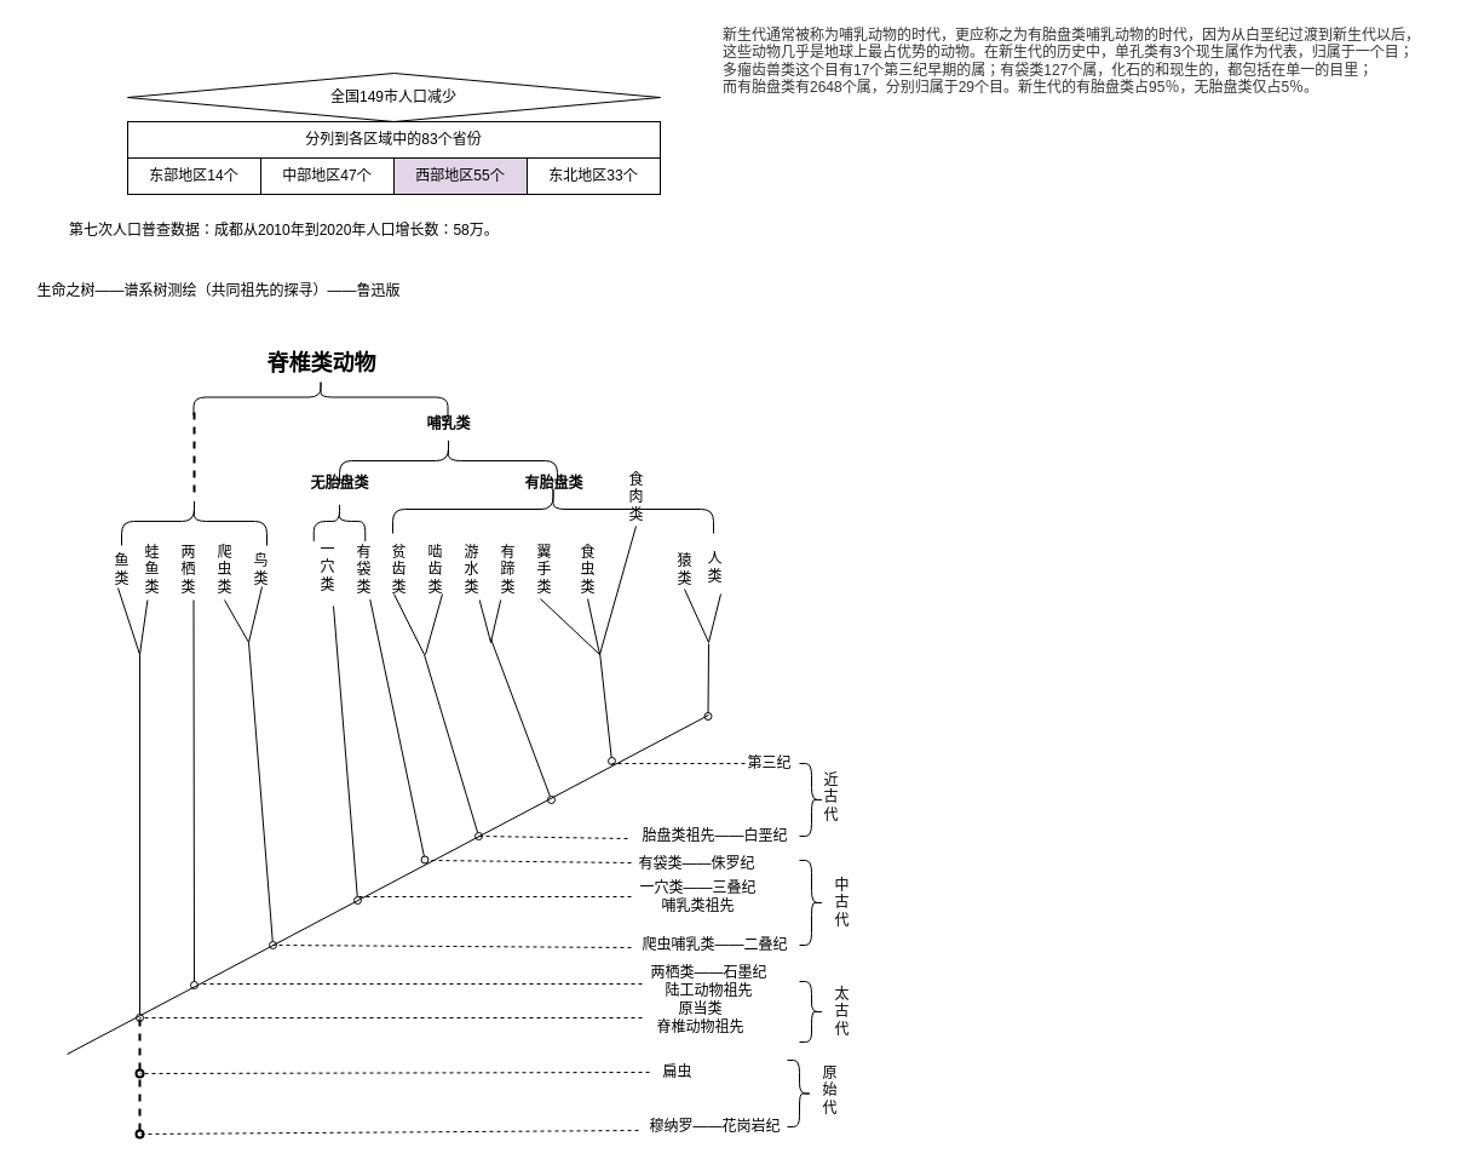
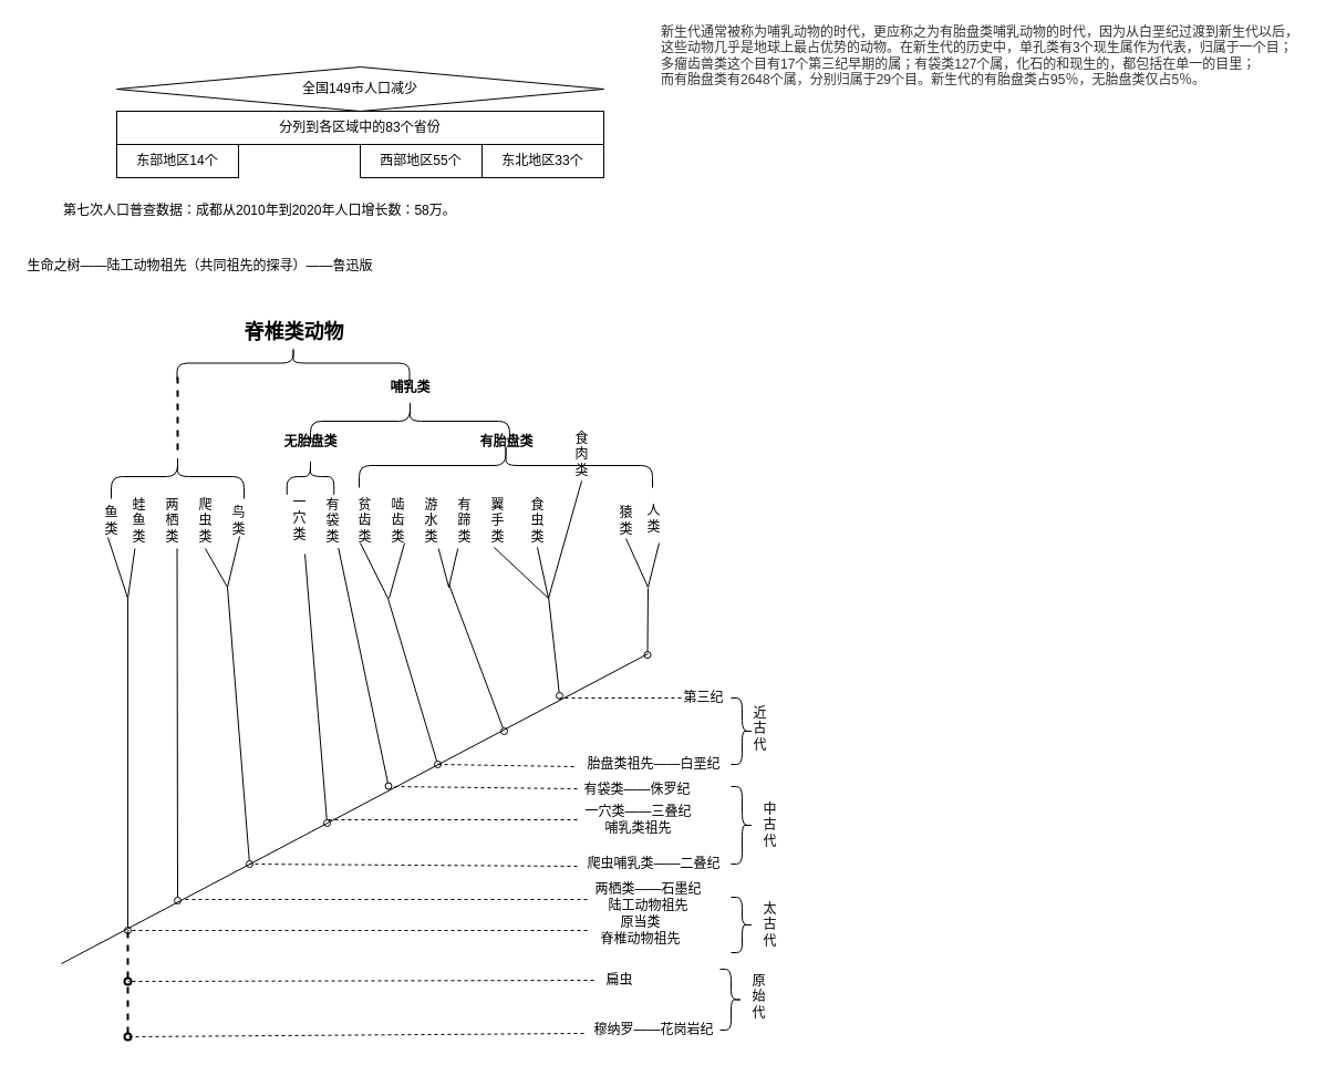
  <mxCell id="0" />
  <mxCell id="1" parent="0" />
  <mxCell id="2" value="全国149市人口减少" style="rhombus;whiteSpace=wrap;html=1;" parent="1" vertex="1"><mxGeometry x="105" y="60" width="440" height="40" as="geometry" /></mxCell>
  <mxCell id="3" value="分列到各区域中的83个省份" style="rounded=0;whiteSpace=wrap;html=1;" parent="1" vertex="1"><mxGeometry x="105" y="100" width="440" height="30" as="geometry" /></mxCell>
  <mxCell id="4" value="东部地区14个" style="rounded=0;whiteSpace=wrap;html=1;" parent="1" vertex="1"><mxGeometry x="105" y="130" width="110" height="30" as="geometry" /></mxCell>
- <mxCell id="5" value="中部地区47个" style="rounded=0;whiteSpace=wrap;html=1;" parent="1" vertex="1"><mxGeometry x="215" y="130" width="110" height="30" as="geometry" /></mxCell>
- <mxCell id="6" value="西部地区55个" style="rounded=0;whiteSpace=wrap;html=1;fillColor=#e1d5e7;" parent="1" vertex="1"><mxGeometry x="325" y="130" width="110" height="30" as="geometry" /></mxCell>
+ <mxCell id="6" value="西部地区55个" style="rounded=0;whiteSpace=wrap;html=1;" parent="1" vertex="1"><mxGeometry x="325" y="130" width="110" height="30" as="geometry" /></mxCell>
  <mxCell id="7" value="东北地区33个" style="rounded=0;whiteSpace=wrap;html=1;" parent="1" vertex="1"><mxGeometry x="435" y="130" width="110" height="30" as="geometry" /></mxCell>
  <mxCell id="8" value="第七次人口普查数据：成都从2010年到2020年人口增长数：58万。" style="text;html=1;align=left;verticalAlign=middle;resizable=0;points=[];autosize=1;strokeColor=none;" parent="1" vertex="1"><mxGeometry x="55" y="180" width="370" height="20" as="geometry" /></mxCell>
  <mxCell id="9" value="" style="shape=curlyBracket;whiteSpace=wrap;html=1;rounded=1;flipH=1;rotation=-90;" vertex="1" parent="1"><mxGeometry x="249.5" y="222.5" width="30" height="210" as="geometry" /></mxCell>
  <mxCell id="10" value="&lt;font style=&quot;font-size: 18px&quot;&gt;&lt;b&gt;脊椎类动物&lt;/b&gt;&lt;/font&gt;" style="text;html=1;align=center;verticalAlign=middle;resizable=0;points=[];autosize=1;strokeColor=none;" vertex="1" parent="1"><mxGeometry x="209.5" y="290" width="110" height="20" as="geometry" /></mxCell>
  <mxCell id="11" value="" style="shape=curlyBracket;whiteSpace=wrap;html=1;rounded=1;flipH=1;rotation=-90;" vertex="1" parent="1"><mxGeometry x="140" y="370" width="40" height="120" as="geometry" /></mxCell>
  <mxCell id="12" value="鱼&lt;br&gt;类" style="text;html=1;align=center;verticalAlign=middle;resizable=0;points=[];autosize=1;strokeColor=none;" vertex="1" parent="1"><mxGeometry x="85" y="455" width="30" height="30" as="geometry" /></mxCell>
  <mxCell id="13" value="蛙&lt;br&gt;鱼&lt;br&gt;类" style="text;html=1;align=center;verticalAlign=middle;resizable=0;points=[];autosize=1;strokeColor=none;" vertex="1" parent="1"><mxGeometry x="110" y="445" width="30" height="50" as="geometry" /></mxCell>
  <mxCell id="14" value="两&lt;br&gt;栖&lt;br&gt;类" style="text;html=1;align=center;verticalAlign=middle;resizable=0;points=[];autosize=1;strokeColor=none;" vertex="1" parent="1"><mxGeometry x="140" y="445" width="30" height="50" as="geometry" /></mxCell>
  <mxCell id="15" value="爬&lt;br&gt;虫&lt;br&gt;类" style="text;html=1;align=center;verticalAlign=middle;resizable=0;points=[];autosize=1;strokeColor=none;" vertex="1" parent="1"><mxGeometry x="170" y="445" width="30" height="50" as="geometry" /></mxCell>
  <mxCell id="16" value="鸟&lt;br&gt;类" style="text;html=1;align=center;verticalAlign=middle;resizable=0;points=[];autosize=1;strokeColor=none;" vertex="1" parent="1"><mxGeometry x="200" y="455" width="30" height="30" as="geometry" /></mxCell>
  <mxCell id="17" value="一&lt;br&gt;穴&lt;br&gt;类" style="text;html=1;align=center;verticalAlign=middle;resizable=0;points=[];autosize=1;strokeColor=none;" vertex="1" parent="1"><mxGeometry x="255" y="442.5" width="30" height="50" as="geometry" /></mxCell>
  <mxCell id="18" value="有&lt;br&gt;袋&lt;br&gt;类" style="text;html=1;align=center;verticalAlign=middle;resizable=0;points=[];autosize=1;strokeColor=none;" vertex="1" parent="1"><mxGeometry x="285" y="444.5" width="30" height="50" as="geometry" /></mxCell>
  <mxCell id="19" value="贫&lt;br&gt;齿&lt;br&gt;类" style="text;html=1;align=center;verticalAlign=middle;resizable=0;points=[];autosize=1;strokeColor=none;" vertex="1" parent="1"><mxGeometry x="314" y="445" width="30" height="50" as="geometry" /></mxCell>
- <mxCell id="20" value="生命之树——谱系树测绘（共同祖先的探寻）——鲁迅版" style="text;html=1;align=center;verticalAlign=middle;resizable=0;points=[];autosize=1;strokeColor=none;" vertex="1" parent="1"><mxGeometry x="20" y="230" width="320" height="20" as="geometry" /></mxCell>
+ <mxCell id="20" value="生命之树——陆工动物祖先（共同祖先的探寻）——鲁迅版" style="text;html=1;align=center;verticalAlign=middle;resizable=0;points=[];autosize=1;strokeColor=none;" vertex="1" parent="1"><mxGeometry x="20" y="230" width="320" height="20" as="geometry" /></mxCell>
  <mxCell id="21" value="啮&lt;br&gt;齿&lt;br&gt;类" style="text;html=1;align=center;verticalAlign=middle;resizable=0;points=[];autosize=1;strokeColor=none;" vertex="1" parent="1"><mxGeometry x="344" y="445" width="30" height="50" as="geometry" /></mxCell>
  <mxCell id="22" value="游&lt;br&gt;水&lt;br&gt;类" style="text;html=1;align=center;verticalAlign=middle;resizable=0;points=[];autosize=1;strokeColor=none;" vertex="1" parent="1"><mxGeometry x="374" y="445" width="30" height="50" as="geometry" /></mxCell>
  <mxCell id="23" value="&lt;span style=&quot;color: rgb(51 , 51 , 51) ; font-family: &amp;#34;arial&amp;#34; , &amp;#34;pingfang sc&amp;#34; , &amp;#34;microsoft yahei&amp;#34; , sans-serif ; background-color: rgb(255 , 255 , 255)&quot;&gt;&lt;font style=&quot;font-size: 12px&quot;&gt;新生代通常被称为哺乳动物的时代，更应称之为有胎盘类哺乳动物的时代，因为从白垩纪过渡到新生代以后，&lt;br&gt;这些动物几乎是地球上最占优势的动物。在新生代的历史中，单孔类有3个现生属作为代表，归属于一个目；&lt;br&gt;多瘤齿兽类这个目有17个第三纪早期的属；有袋类127个属，化石的和现生的，都包括在单一的目里；&lt;br&gt;而有胎盘类有2648个属，分别归属于29个目。新生代的有胎盘类占95％，无胎盘类仅占5％。&lt;/font&gt;&lt;/span&gt;" style="text;html=1;align=left;verticalAlign=middle;resizable=0;points=[];autosize=1;strokeColor=none;" vertex="1" parent="1"><mxGeometry x="595" y="20" width="590" height="60" as="geometry" /></mxCell>
  <mxCell id="24" value="有&lt;br&gt;蹄&lt;br&gt;类" style="text;html=1;align=center;verticalAlign=middle;resizable=0;points=[];autosize=1;strokeColor=none;" vertex="1" parent="1"><mxGeometry x="404" y="445" width="30" height="50" as="geometry" /></mxCell>
  <mxCell id="25" value="翼&lt;br&gt;手&lt;br&gt;类" style="text;html=1;align=center;verticalAlign=middle;resizable=0;points=[];autosize=1;strokeColor=none;" vertex="1" parent="1"><mxGeometry x="434" y="445" width="30" height="50" as="geometry" /></mxCell>
  <mxCell id="26" value="食&lt;br&gt;虫&lt;br&gt;类" style="text;html=1;align=center;verticalAlign=middle;resizable=0;points=[];autosize=1;strokeColor=none;" vertex="1" parent="1"><mxGeometry x="470" y="445" width="30" height="50" as="geometry" /></mxCell>
  <mxCell id="27" value="食&lt;br&gt;肉&lt;br&gt;类" style="text;html=1;align=center;verticalAlign=middle;resizable=0;points=[];autosize=1;strokeColor=none;" vertex="1" parent="1"><mxGeometry x="510" y="385" width="30" height="50" as="geometry" /></mxCell>
  <mxCell id="28" value="猿&lt;br&gt;类" style="text;html=1;align=center;verticalAlign=middle;resizable=0;points=[];autosize=1;strokeColor=none;" vertex="1" parent="1"><mxGeometry x="550" y="455" width="30" height="30" as="geometry" /></mxCell>
  <mxCell id="29" value="人&lt;br&gt;类" style="text;html=1;align=center;verticalAlign=middle;resizable=0;points=[];autosize=1;strokeColor=none;" vertex="1" parent="1"><mxGeometry x="575" y="452.5" width="30" height="30" as="geometry" /></mxCell>
  <mxCell id="30" value="" style="shape=curlyBracket;whiteSpace=wrap;html=1;rounded=1;flipH=1;rotation=-90;" vertex="1" parent="1"><mxGeometry x="263.62" y="408.75" width="32.75" height="42.5" as="geometry" /></mxCell>
  <mxCell id="31" value="" style="shape=curlyBracket;whiteSpace=wrap;html=1;rounded=1;flipH=1;rotation=-90;" vertex="1" parent="1"><mxGeometry x="436.5" y="287.5" width="40" height="265" as="geometry" /></mxCell>
  <mxCell id="32" value="&lt;b&gt;无胎盘类&lt;/b&gt;" style="text;html=1;align=center;verticalAlign=middle;resizable=0;points=[];autosize=1;strokeColor=none;" vertex="1" parent="1"><mxGeometry x="249.99" y="388.75" width="60" height="20" as="geometry" /></mxCell>
  <mxCell id="33" value="&lt;b&gt;有胎盘类&lt;/b&gt;" style="text;html=1;align=center;verticalAlign=middle;resizable=0;points=[];autosize=1;strokeColor=none;" vertex="1" parent="1"><mxGeometry x="426.5" y="388.75" width="60" height="20" as="geometry" /></mxCell>
  <mxCell id="34" value="" style="shape=curlyBracket;whiteSpace=wrap;html=1;rounded=1;flipH=1;rotation=-90;" vertex="1" parent="1"><mxGeometry x="350" y="290" width="40" height="180" as="geometry" /></mxCell>
  <mxCell id="35" value="&lt;b&gt;哺乳类&lt;/b&gt;" style="text;html=1;align=center;verticalAlign=middle;resizable=0;points=[];autosize=1;strokeColor=none;" vertex="1" parent="1"><mxGeometry x="345" y="340" width="50" height="20" as="geometry" /></mxCell>
  <mxCell id="36" value="" style="line;strokeWidth=2;direction=south;html=1;dashed=1;" vertex="1" parent="1"><mxGeometry x="155" y="340" width="10" height="70" as="geometry" /></mxCell>
  <mxCell id="37" value="" style="endArrow=none;html=1;" edge="1" parent="1"><mxGeometry width="50" height="50" relative="1" as="geometry"><mxPoint x="55" y="870" as="sourcePoint" /><mxPoint x="585" y="590" as="targetPoint" /></mxGeometry></mxCell>
  <mxCell id="38" value="" style="endArrow=none;html=1;startArrow=oval;startFill=0;" edge="1" parent="1"><mxGeometry width="50" height="50" relative="1" as="geometry"><mxPoint x="115" y="840" as="sourcePoint" /><mxPoint x="115" y="540" as="targetPoint" /></mxGeometry></mxCell>
  <mxCell id="39" value="" style="endArrow=none;html=1;startArrow=oval;startFill=0;" edge="1" parent="1"><mxGeometry width="50" height="50" relative="1" as="geometry"><mxPoint x="160" y="813" as="sourcePoint" /><mxPoint x="159.5" y="495" as="targetPoint" /></mxGeometry></mxCell>
  <mxCell id="40" value="" style="endArrow=none;html=1;startArrow=oval;startFill=0;" edge="1" parent="1"><mxGeometry width="50" height="50" relative="1" as="geometry"><mxPoint x="225" y="780" as="sourcePoint" /><mxPoint x="205" y="530" as="targetPoint" /></mxGeometry></mxCell>
  <mxCell id="41" value="" style="endArrow=none;html=1;entryX=0.4;entryY=1;entryDx=0;entryDy=0;entryPerimeter=0;" edge="1" parent="1" target="12"><mxGeometry width="50" height="50" relative="1" as="geometry"><mxPoint x="115" y="540" as="sourcePoint" /><mxPoint x="415" y="640" as="targetPoint" /></mxGeometry></mxCell>
  <mxCell id="42" value="" style="endArrow=none;html=1;" edge="1" parent="1" target="13"><mxGeometry width="50" height="50" relative="1" as="geometry"><mxPoint x="115" y="540" as="sourcePoint" /><mxPoint x="107" y="495" as="targetPoint" /></mxGeometry></mxCell>
  <mxCell id="43" value="" style="endArrow=none;html=1;entryX=0.5;entryY=1;entryDx=0;entryDy=0;entryPerimeter=0;" edge="1" parent="1" target="15"><mxGeometry width="50" height="50" relative="1" as="geometry"><mxPoint x="205" y="530" as="sourcePoint" /><mxPoint x="117" y="505" as="targetPoint" /></mxGeometry></mxCell>
  <mxCell id="44" value="" style="endArrow=none;html=1;entryX=0.533;entryY=0.967;entryDx=0;entryDy=0;entryPerimeter=0;" edge="1" parent="1" target="16"><mxGeometry width="50" height="50" relative="1" as="geometry"><mxPoint x="205" y="530" as="sourcePoint" /><mxPoint x="127" y="515" as="targetPoint" /></mxGeometry></mxCell>
  <mxCell id="45" value="" style="endArrow=none;html=1;" edge="1" parent="1"><mxGeometry width="50" height="50" relative="1" as="geometry"><mxPoint x="350" y="540" as="sourcePoint" /><mxPoint x="325" y="490" as="targetPoint" /></mxGeometry></mxCell>
  <mxCell id="46" value="" style="endArrow=none;html=1;startArrow=oval;startFill=0;entryX=0.667;entryY=1.15;entryDx=0;entryDy=0;entryPerimeter=0;" edge="1" parent="1" target="17"><mxGeometry width="50" height="50" relative="1" as="geometry"><mxPoint x="295" y="743" as="sourcePoint" /><mxPoint x="295.99" y="510.5" as="targetPoint" /></mxGeometry></mxCell>
  <mxCell id="47" value="" style="endArrow=none;html=1;startArrow=oval;startFill=0;" edge="1" parent="1" target="18"><mxGeometry width="50" height="50" relative="1" as="geometry"><mxPoint x="350.5" y="709.5" as="sourcePoint" /><mxPoint x="350" y="495" as="targetPoint" /></mxGeometry></mxCell>
  <mxCell id="48" value="" style="endArrow=none;html=1;startArrow=oval;startFill=0;" edge="1" parent="1"><mxGeometry width="50" height="50" relative="1" as="geometry"><mxPoint x="395" y="690" as="sourcePoint" /><mxPoint x="350" y="540" as="targetPoint" /></mxGeometry></mxCell>
  <mxCell id="49" value="" style="endArrow=none;html=1;" edge="1" parent="1"><mxGeometry width="50" height="50" relative="1" as="geometry"><mxPoint x="351" y="540" as="sourcePoint" /><mxPoint x="365" y="490" as="targetPoint" /></mxGeometry></mxCell>
  <mxCell id="50" value="" style="endArrow=none;html=1;" edge="1" parent="1" target="22"><mxGeometry width="50" height="50" relative="1" as="geometry"><mxPoint x="405" y="530" as="sourcePoint" /><mxPoint x="352" y="505" as="targetPoint" /></mxGeometry></mxCell>
  <mxCell id="51" value="" style="endArrow=none;html=1;" edge="1" parent="1" target="24"><mxGeometry width="50" height="50" relative="1" as="geometry"><mxPoint x="405" y="530" as="sourcePoint" /><mxPoint x="362" y="515" as="targetPoint" /></mxGeometry></mxCell>
  <mxCell id="52" value="" style="endArrow=none;html=1;startArrow=oval;startFill=0;" edge="1" parent="1"><mxGeometry width="50" height="50" relative="1" as="geometry"><mxPoint x="455" y="660" as="sourcePoint" /><mxPoint x="405" y="527" as="targetPoint" /></mxGeometry></mxCell>
  <mxCell id="53" value="" style="endArrow=none;html=1;entryX=0.4;entryY=0.98;entryDx=0;entryDy=0;entryPerimeter=0;" edge="1" parent="1" target="25"><mxGeometry width="50" height="50" relative="1" as="geometry"><mxPoint x="495" y="540" as="sourcePoint" /><mxPoint x="405.667" y="505" as="targetPoint" /></mxGeometry></mxCell>
  <mxCell id="54" value="" style="endArrow=none;html=1;entryX=0.5;entryY=0.98;entryDx=0;entryDy=0;entryPerimeter=0;" edge="1" parent="1" target="26"><mxGeometry width="50" height="50" relative="1" as="geometry"><mxPoint x="495" y="540" as="sourcePoint" /><mxPoint x="415.667" y="515" as="targetPoint" /></mxGeometry></mxCell>
  <mxCell id="55" value="" style="endArrow=none;html=1;entryX=0.5;entryY=0.98;entryDx=0;entryDy=0;entryPerimeter=0;" edge="1" parent="1" target="27"><mxGeometry width="50" height="50" relative="1" as="geometry"><mxPoint x="495" y="540" as="sourcePoint" /><mxPoint x="425.667" y="525" as="targetPoint" /></mxGeometry></mxCell>
  <mxCell id="56" value="" style="endArrow=none;html=1;startArrow=oval;startFill=0;" edge="1" parent="1"><mxGeometry width="50" height="50" relative="1" as="geometry"><mxPoint x="505" y="628" as="sourcePoint" /><mxPoint x="495" y="538" as="targetPoint" /></mxGeometry></mxCell>
  <mxCell id="57" value="" style="endArrow=none;html=1;entryX=0.5;entryY=1.033;entryDx=0;entryDy=0;entryPerimeter=0;" edge="1" parent="1" target="28"><mxGeometry width="50" height="50" relative="1" as="geometry"><mxPoint x="585" y="530" as="sourcePoint" /><mxPoint x="535" y="504" as="targetPoint" /></mxGeometry></mxCell>
  <mxCell id="58" value="" style="endArrow=none;html=1;entryX=0.667;entryY=1.25;entryDx=0;entryDy=0;entryPerimeter=0;" edge="1" parent="1" target="29"><mxGeometry width="50" height="50" relative="1" as="geometry"><mxPoint x="585" y="530" as="sourcePoint" /><mxPoint x="545" y="514" as="targetPoint" /></mxGeometry></mxCell>
  <mxCell id="59" value="" style="endArrow=none;html=1;startArrow=oval;startFill=0;" edge="1" parent="1"><mxGeometry width="50" height="50" relative="1" as="geometry"><mxPoint x="584.5" y="591" as="sourcePoint" /><mxPoint x="585" y="531" as="targetPoint" /></mxGeometry></mxCell>
  <mxCell id="60" value="" style="endArrow=none;dashed=1;html=1;exitX=-0.014;exitY=0.6;exitDx=0;exitDy=0;exitPerimeter=0;" edge="1" parent="1" source="78"><mxGeometry width="50" height="50" relative="1" as="geometry"><mxPoint x="635" y="690" as="sourcePoint" /><mxPoint x="395" y="690" as="targetPoint" /></mxGeometry></mxCell>
  <mxCell id="61" value="" style="endArrow=none;dashed=1;html=1;startArrow=none;exitX=0.009;exitY=0.45;exitDx=0;exitDy=0;exitPerimeter=0;" edge="1" parent="1" source="77"><mxGeometry width="50" height="50" relative="1" as="geometry"><mxPoint x="525" y="710" as="sourcePoint" /><mxPoint x="355" y="710" as="targetPoint" /></mxGeometry></mxCell>
  <mxCell id="62" value="" style="endArrow=none;dashed=1;html=1;" edge="1" parent="1" source="76"><mxGeometry width="50" height="50" relative="1" as="geometry"><mxPoint x="665" y="730" as="sourcePoint" /><mxPoint x="295" y="740" as="targetPoint" /></mxGeometry></mxCell>
  <mxCell id="63" value="" style="endArrow=none;dashed=1;html=1;exitX=0.007;exitY=0.6;exitDx=0;exitDy=0;exitPerimeter=0;" edge="1" parent="1" source="75"><mxGeometry width="50" height="50" relative="1" as="geometry"><mxPoint x="555" y="750" as="sourcePoint" /><mxPoint x="225" y="780" as="targetPoint" /></mxGeometry></mxCell>
  <mxCell id="64" value="" style="endArrow=none;dashed=1;html=1;" edge="1" parent="1"><mxGeometry width="50" height="50" relative="1" as="geometry"><mxPoint x="530" y="812" as="sourcePoint" /><mxPoint x="165" y="812" as="targetPoint" /></mxGeometry></mxCell>
  <mxCell id="65" value="" style="endArrow=none;dashed=1;html=1;exitX=-0.033;exitY=0.5;exitDx=0;exitDy=0;exitPerimeter=0;" edge="1" parent="1" source="73"><mxGeometry width="50" height="50" relative="1" as="geometry"><mxPoint x="550" y="844.531" as="sourcePoint" /><mxPoint x="115" y="840" as="targetPoint" /></mxGeometry></mxCell>
  <mxCell id="66" value="" style="endArrow=none;dashed=1;html=1;exitX=0.1;exitY=0.5;exitDx=0;exitDy=0;exitPerimeter=0;" edge="1" parent="1" source="79"><mxGeometry width="50" height="50" relative="1" as="geometry"><mxPoint x="775" y="630" as="sourcePoint" /><mxPoint x="505" y="630" as="targetPoint" /></mxGeometry></mxCell>
  <mxCell id="67" value="" style="endArrow=none;dashed=1;html=1;startArrow=oval;startFill=0;strokeWidth=2;" edge="1" parent="1"><mxGeometry width="50" height="50" relative="1" as="geometry"><mxPoint x="115" y="886" as="sourcePoint" /><mxPoint x="115" y="836" as="targetPoint" /></mxGeometry></mxCell>
  <mxCell id="68" value="" style="endArrow=none;dashed=1;html=1;startArrow=oval;startFill=0;strokeWidth=2;" edge="1" parent="1"><mxGeometry width="50" height="50" relative="1" as="geometry"><mxPoint x="115" y="936" as="sourcePoint" /><mxPoint x="115" y="886" as="targetPoint" /></mxGeometry></mxCell>
  <mxCell id="69" value="" style="endArrow=none;dashed=1;html=1;exitX=-0.075;exitY=0.5;exitDx=0;exitDy=0;exitPerimeter=0;" edge="1" parent="1" source="72"><mxGeometry width="50" height="50" relative="1" as="geometry"><mxPoint x="575" y="886" as="sourcePoint" /><mxPoint x="115" y="886" as="targetPoint" /></mxGeometry></mxCell>
  <mxCell id="70" value="" style="endArrow=none;dashed=1;html=1;exitX=-0.025;exitY=0.65;exitDx=0;exitDy=0;exitPerimeter=0;" edge="1" parent="1" source="71"><mxGeometry width="50" height="50" relative="1" as="geometry"><mxPoint x="575" y="936" as="sourcePoint" /><mxPoint x="115" y="936" as="targetPoint" /></mxGeometry></mxCell>
  <mxCell id="71" value="穆纳罗——花岗岩纪" style="text;html=1;align=center;verticalAlign=middle;resizable=0;points=[];autosize=1;strokeColor=none;" vertex="1" parent="1"><mxGeometry x="530" y="920" width="120" height="20" as="geometry" /></mxCell>
  <mxCell id="72" value="扁虫" style="text;html=1;align=center;verticalAlign=middle;resizable=0;points=[];autosize=1;strokeColor=none;" vertex="1" parent="1"><mxGeometry x="539" y="875" width="40" height="20" as="geometry" /></mxCell>
  <mxCell id="73" value="原当类&lt;br&gt;脊椎动物祖先" style="text;html=1;align=center;verticalAlign=middle;resizable=0;points=[];autosize=1;strokeColor=none;" vertex="1" parent="1"><mxGeometry x="533" y="825" width="90" height="30" as="geometry" /></mxCell>
  <mxCell id="74" value="两栖类——石墨纪&lt;br&gt;陆工动物祖先" style="text;html=1;align=center;verticalAlign=middle;resizable=0;points=[];autosize=1;strokeColor=none;" vertex="1" parent="1"><mxGeometry x="530" y="795" width="110" height="30" as="geometry" /></mxCell>
  <mxCell id="75" value="爬虫哺乳类——二叠纪" style="text;html=1;align=center;verticalAlign=middle;resizable=0;points=[];autosize=1;strokeColor=none;" vertex="1" parent="1"><mxGeometry x="520" y="770" width="140" height="20" as="geometry" /></mxCell>
  <mxCell id="76" value="一穴类——三叠纪&lt;br&gt;哺乳类祖先" style="text;html=1;align=center;verticalAlign=middle;resizable=0;points=[];autosize=1;strokeColor=none;" vertex="1" parent="1"><mxGeometry x="521" y="725" width="110" height="30" as="geometry" /></mxCell>
  <mxCell id="77" value="有袋类——侏罗纪" style="text;html=1;align=center;verticalAlign=middle;resizable=0;points=[];autosize=1;strokeColor=none;" vertex="1" parent="1"><mxGeometry x="520" y="703" width="110" height="20" as="geometry" /></mxCell>
  <mxCell id="78" value="胎盘类祖先——白垩纪" style="text;html=1;align=center;verticalAlign=middle;resizable=0;points=[];autosize=1;strokeColor=none;" vertex="1" parent="1"><mxGeometry x="520" y="680" width="140" height="20" as="geometry" /></mxCell>
  <mxCell id="79" value="第三纪" style="text;html=1;align=center;verticalAlign=middle;resizable=0;points=[];autosize=1;strokeColor=none;" vertex="1" parent="1"><mxGeometry x="610" y="620" width="50" height="20" as="geometry" /></mxCell>
  <mxCell id="80" value="" style="shape=curlyBracket;whiteSpace=wrap;html=1;rounded=1;flipH=1;" vertex="1" parent="1"><mxGeometry x="650" y="875" width="20" height="55" as="geometry" /></mxCell>
  <mxCell id="81" value="原&lt;br&gt;始&lt;br&gt;代" style="text;html=1;align=center;verticalAlign=middle;resizable=0;points=[];autosize=1;strokeColor=none;" vertex="1" parent="1"><mxGeometry x="670" y="875" width="30" height="50" as="geometry" /></mxCell>
  <mxCell id="82" value="" style="shape=curlyBracket;whiteSpace=wrap;html=1;rounded=1;flipH=1;" vertex="1" parent="1"><mxGeometry x="660" y="810" width="20" height="50" as="geometry" /></mxCell>
  <mxCell id="83" value="太&lt;br&gt;古&lt;br&gt;代" style="text;html=1;align=center;verticalAlign=middle;resizable=0;points=[];autosize=1;strokeColor=none;" vertex="1" parent="1"><mxGeometry x="680" y="810" width="30" height="50" as="geometry" /></mxCell>
  <mxCell id="84" value="" style="shape=curlyBracket;whiteSpace=wrap;html=1;rounded=1;flipH=1;" vertex="1" parent="1"><mxGeometry x="660" y="710" width="20" height="70" as="geometry" /></mxCell>
  <mxCell id="85" value="中&lt;br&gt;古&lt;br&gt;代" style="text;html=1;align=center;verticalAlign=middle;resizable=0;points=[];autosize=1;strokeColor=none;" vertex="1" parent="1"><mxGeometry x="680" y="720" width="30" height="50" as="geometry" /></mxCell>
  <mxCell id="86" value="" style="shape=curlyBracket;whiteSpace=wrap;html=1;rounded=1;flipH=1;" vertex="1" parent="1"><mxGeometry x="660" y="630" width="20" height="60" as="geometry" /></mxCell>
  <mxCell id="87" value="近&lt;br&gt;古&lt;br&gt;代" style="text;html=1;align=center;verticalAlign=middle;resizable=0;points=[];autosize=1;strokeColor=none;" vertex="1" parent="1"><mxGeometry x="671" y="633" width="30" height="50" as="geometry" /></mxCell>
